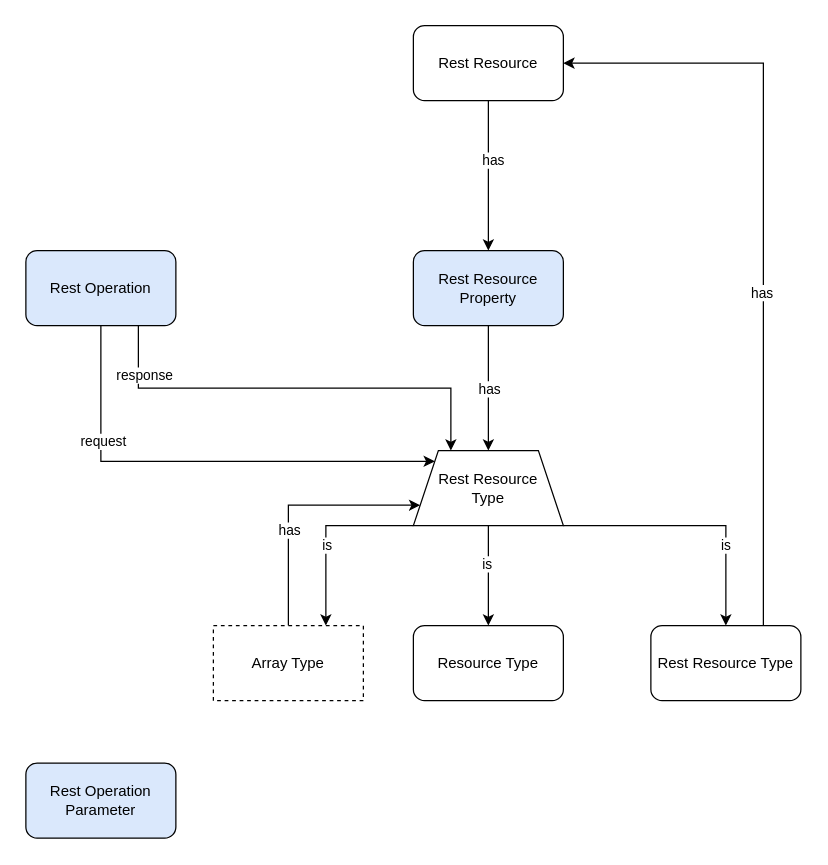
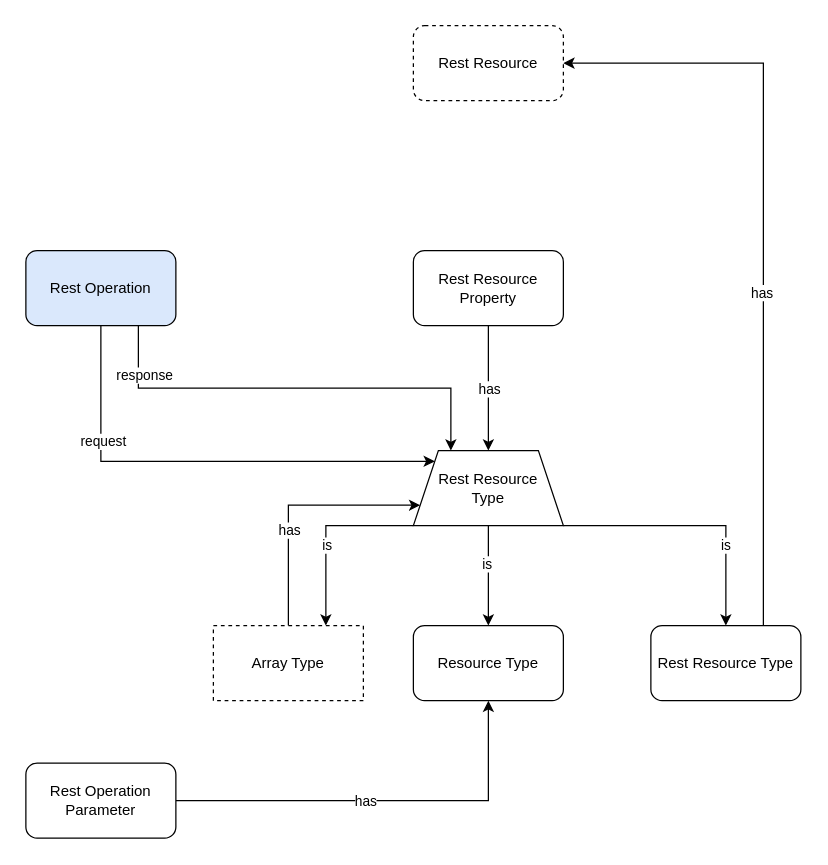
  <mxCell id="0" />
  <mxCell id="1" parent="0" />
- <mxCell id="2" style="edgeStyle=orthogonalEdgeStyle;rounded=0;orthogonalLoop=1;jettySize=auto;html=1;" edge="1" parent="1" source="4" target="18"><mxGeometry relative="1" as="geometry" /></mxCell>
- <mxCell id="3" value="has" style="edgeLabel;html=1;align=center;verticalAlign=middle;resizable=0;points=[];" vertex="1" connectable="0" parent="2"><mxGeometry x="-0.217" y="3" relative="1" as="geometry"><mxPoint as="offset" /></mxGeometry></mxCell>
- <mxCell id="4" value="Rest Resource" style="rounded=1;whiteSpace=wrap;html=1;" vertex="1" parent="1"><mxGeometry x="330" y="20" width="120" height="60" as="geometry" /></mxCell>
+ <mxCell id="4" value="Rest Resource" style="rounded=1;whiteSpace=wrap;html=1;dashed=1;" vertex="1" parent="1"><mxGeometry x="330" y="20" width="120" height="60" as="geometry" /></mxCell>
  <mxCell id="5" style="edgeStyle=orthogonalEdgeStyle;rounded=0;orthogonalLoop=1;jettySize=auto;html=1;exitX=0;exitY=1;exitDx=0;exitDy=0;entryX=0.75;entryY=0;entryDx=0;entryDy=0;" edge="1" parent="1" source="11" target="14"><mxGeometry relative="1" as="geometry"><Array as="points"><mxPoint x="260" y="420" /></Array></mxGeometry></mxCell>
  <mxCell id="6" value="is" style="edgeLabel;html=1;align=center;verticalAlign=middle;resizable=0;points=[];" vertex="1" connectable="0" parent="5"><mxGeometry x="0.133" relative="1" as="geometry"><mxPoint as="offset" /></mxGeometry></mxCell>
  <mxCell id="7" style="edgeStyle=orthogonalEdgeStyle;rounded=0;orthogonalLoop=1;jettySize=auto;html=1;exitX=0.5;exitY=1;exitDx=0;exitDy=0;entryX=0.5;entryY=0;entryDx=0;entryDy=0;" edge="1" parent="1" source="11" target="15"><mxGeometry relative="1" as="geometry" /></mxCell>
  <mxCell id="8" value="is" style="edgeLabel;html=1;align=center;verticalAlign=middle;resizable=0;points=[];" vertex="1" connectable="0" parent="7"><mxGeometry x="-0.25" y="-2" relative="1" as="geometry"><mxPoint as="offset" /></mxGeometry></mxCell>
  <mxCell id="9" style="edgeStyle=orthogonalEdgeStyle;rounded=0;orthogonalLoop=1;jettySize=auto;html=1;exitX=1;exitY=1;exitDx=0;exitDy=0;entryX=0.5;entryY=0;entryDx=0;entryDy=0;" edge="1" parent="1" source="11" target="21"><mxGeometry relative="1" as="geometry"><Array as="points"><mxPoint x="580" y="420" /></Array></mxGeometry></mxCell>
  <mxCell id="10" value="is" style="edgeLabel;html=1;align=center;verticalAlign=middle;resizable=0;points=[];" vertex="1" connectable="0" parent="9"><mxGeometry x="0.381" y="-1" relative="1" as="geometry"><mxPoint as="offset" /></mxGeometry></mxCell>
  <mxCell id="11" value="&lt;span&gt;Rest Resource&lt;br&gt;Type&lt;/span&gt;" style="shape=trapezoid;perimeter=trapezoidPerimeter;whiteSpace=wrap;html=1;fixedSize=1;" vertex="1" parent="1"><mxGeometry x="330" y="360" width="120" height="60" as="geometry" /></mxCell>
  <mxCell id="12" style="edgeStyle=orthogonalEdgeStyle;rounded=0;orthogonalLoop=1;jettySize=auto;html=1;entryX=0;entryY=0.75;entryDx=0;entryDy=0;" edge="1" parent="1" source="14" target="11"><mxGeometry relative="1" as="geometry"><Array as="points"><mxPoint x="230" y="404" /></Array></mxGeometry></mxCell>
  <mxCell id="13" value="has" style="edgeLabel;html=1;align=center;verticalAlign=middle;resizable=0;points=[];" vertex="1" connectable="0" parent="12"><mxGeometry x="-0.236" relative="1" as="geometry"><mxPoint as="offset" /></mxGeometry></mxCell>
  <mxCell id="14" value="Array Type" style="rounded=0;whiteSpace=wrap;html=1;dashed=1;" vertex="1" parent="1"><mxGeometry x="170" y="500" width="120" height="60" as="geometry" /></mxCell>
  <mxCell id="15" value="Resource Type" style="rounded=1;whiteSpace=wrap;html=1;" vertex="1" parent="1"><mxGeometry x="330" y="500" width="120" height="60" as="geometry" /></mxCell>
  <mxCell id="16" style="edgeStyle=orthogonalEdgeStyle;rounded=0;orthogonalLoop=1;jettySize=auto;html=1;exitX=0.5;exitY=1;exitDx=0;exitDy=0;entryX=0.5;entryY=0;entryDx=0;entryDy=0;" edge="1" parent="1" source="18" target="11"><mxGeometry relative="1" as="geometry" /></mxCell>
  <mxCell id="17" value="has" style="edgeLabel;html=1;align=center;verticalAlign=middle;resizable=0;points=[];" vertex="1" connectable="0" parent="16"><mxGeometry x="-0.32" y="2" relative="1" as="geometry"><mxPoint x="-2" y="16" as="offset" /></mxGeometry></mxCell>
- <mxCell id="18" value="Rest Resource Property" style="rounded=1;whiteSpace=wrap;html=1;fillColor=#dae8fc;" vertex="1" parent="1"><mxGeometry x="330" y="200" width="120" height="60" as="geometry" /></mxCell>
+ <mxCell id="18" value="Rest Resource Property" style="rounded=1;whiteSpace=wrap;html=1;" vertex="1" parent="1"><mxGeometry x="330" y="200" width="120" height="60" as="geometry" /></mxCell>
  <mxCell id="19" style="edgeStyle=orthogonalEdgeStyle;rounded=0;orthogonalLoop=1;jettySize=auto;html=1;exitX=0.75;exitY=0;exitDx=0;exitDy=0;entryX=1;entryY=0.5;entryDx=0;entryDy=0;" edge="1" parent="1" source="21" target="4"><mxGeometry relative="1" as="geometry" /></mxCell>
  <mxCell id="20" value="has" style="edgeLabel;html=1;align=center;verticalAlign=middle;resizable=0;points=[];" vertex="1" connectable="0" parent="19"><mxGeometry x="-0.125" y="2" relative="1" as="geometry"><mxPoint as="offset" /></mxGeometry></mxCell>
  <mxCell id="21" value="Rest Resource Type" style="rounded=1;whiteSpace=wrap;html=1;" vertex="1" parent="1"><mxGeometry x="520" y="500" width="120" height="60" as="geometry" /></mxCell>
  <mxCell id="22" style="edgeStyle=orthogonalEdgeStyle;rounded=0;orthogonalLoop=1;jettySize=auto;html=1;exitX=0.5;exitY=1;exitDx=0;exitDy=0;entryX=0;entryY=0;entryDx=0;entryDy=0;" edge="1" parent="1" source="26" target="11"><mxGeometry relative="1" as="geometry"><Array as="points"><mxPoint x="80" y="369" /></Array></mxGeometry></mxCell>
  <mxCell id="23" value="request" style="edgeLabel;html=1;align=center;verticalAlign=middle;resizable=0;points=[];" vertex="1" connectable="0" parent="22"><mxGeometry x="-0.51" y="1" relative="1" as="geometry"><mxPoint as="offset" /></mxGeometry></mxCell>
  <mxCell id="24" style="edgeStyle=orthogonalEdgeStyle;rounded=0;orthogonalLoop=1;jettySize=auto;html=1;exitX=0.75;exitY=1;exitDx=0;exitDy=0;entryX=0.25;entryY=0;entryDx=0;entryDy=0;" edge="1" parent="1" source="26" target="11"><mxGeometry relative="1" as="geometry"><Array as="points"><mxPoint x="110" y="310" /><mxPoint x="360" y="310" /></Array></mxGeometry></mxCell>
  <mxCell id="25" value="response" style="edgeLabel;html=1;align=center;verticalAlign=middle;resizable=0;points=[];" vertex="1" connectable="0" parent="24"><mxGeometry x="-0.707" y="3" relative="1" as="geometry"><mxPoint x="3" y="-8" as="offset" /></mxGeometry></mxCell>
  <mxCell id="26" value="Rest Operation" style="rounded=1;whiteSpace=wrap;html=1;fillColor=#dae8fc;" vertex="1" parent="1"><mxGeometry x="20" y="200" width="120" height="60" as="geometry" /></mxCell>
- <mxCell id="29" value="Rest Operation Parameter" style="rounded=1;whiteSpace=wrap;html=1;fillColor=#dae8fc;" vertex="1" parent="1"><mxGeometry x="20" y="610" width="120" height="60" as="geometry" /></mxCell>
+ <mxCell id="27" style="edgeStyle=orthogonalEdgeStyle;rounded=0;orthogonalLoop=1;jettySize=auto;html=1;entryX=0.5;entryY=1;entryDx=0;entryDy=0;" edge="1" parent="1" source="29" target="15"><mxGeometry relative="1" as="geometry" /></mxCell>
+ <mxCell id="28" value="has" style="edgeLabel;html=1;align=center;verticalAlign=middle;resizable=0;points=[];" vertex="1" connectable="0" parent="27"><mxGeometry x="-0.085" relative="1" as="geometry"><mxPoint as="offset" /></mxGeometry></mxCell>
+ <mxCell id="29" value="Rest Operation Parameter" style="rounded=1;whiteSpace=wrap;html=1;" vertex="1" parent="1"><mxGeometry x="20" y="610" width="120" height="60" as="geometry" /></mxCell>
